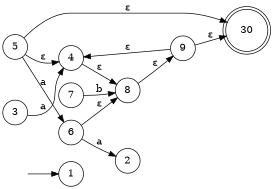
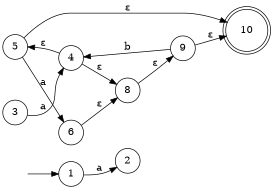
  digraph {
    rankdir=LR
    node [shape=circle]
-   10 [shape=doublecircle label=30]
+   10 [shape=doublecircle]
    1
    2
    3
    4
    5
    8
    6
-   7
    9
    0 [style=invis]
-   6 -> 2 [label=a]
+   1 -> 2 [label=a]
    3 -> 4 [label=a]
-   5 -> 4 [label="ε"]
+   4 -> 5 [label="ε"]
    4 -> 8 [label="ε"]
    5 -> 10 [label="ε"]
    5 -> 6 [label=a]
    8 -> 9 [label="ε"]
    6 -> 8 [label="ε"]
-   7 -> 8 [label=b]
    9 -> 10 [label="ε"]
-   9 -> 4 [label="ε"]
+   9 -> 4 [label=b]
    0 -> 1
  }
